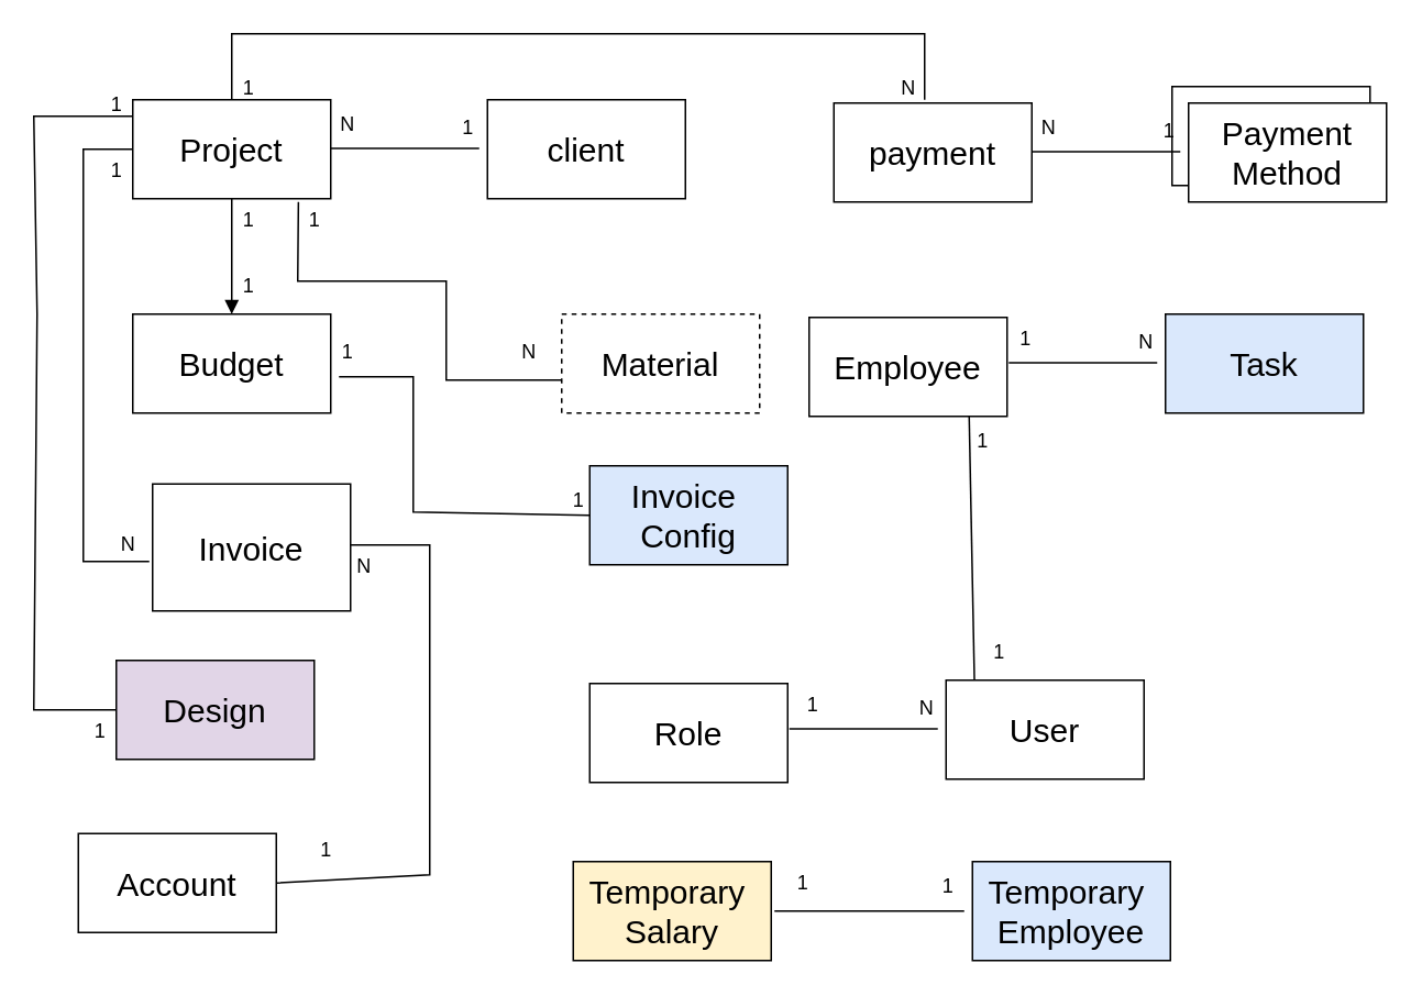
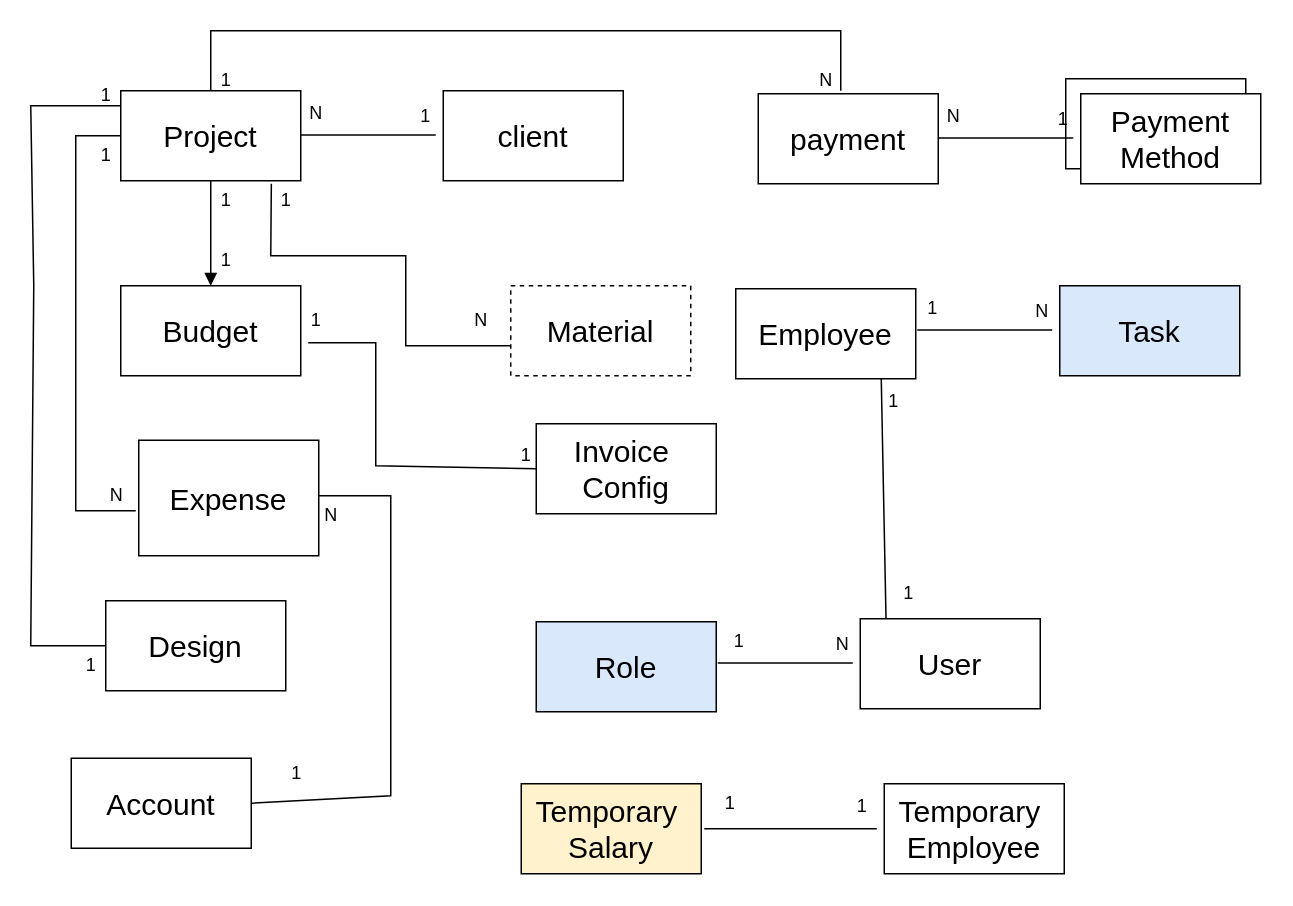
  <mxCell id="0" />
  <mxCell id="1" parent="0" />
  <mxCell id="2" value="&lt;font style=&quot;font-size: 20px;&quot;&gt;Payment&lt;/font&gt;&lt;div&gt;&lt;font style=&quot;font-size: 20px;&quot;&gt;Method&lt;/font&gt;&lt;/div&gt;" style="rounded=0;whiteSpace=wrap;html=1;" vertex="1" parent="1"><mxGeometry x="710" y="52" width="120" height="60" as="geometry" /></mxCell>
  <mxCell id="3" value="&lt;font style=&quot;font-size: 20px;&quot;&gt;Project&lt;/font&gt;" style="rounded=0;whiteSpace=wrap;html=1;" vertex="1" parent="1"><mxGeometry x="80" y="60" width="120" height="60" as="geometry" /></mxCell>
  <mxCell id="4" value="" style="endArrow=none;html=1;rounded=0;" edge="1" parent="1"><mxGeometry width="50" height="50" relative="1" as="geometry"><mxPoint x="200" y="89.5" as="sourcePoint" /><mxPoint x="290" y="89.5" as="targetPoint" /><Array as="points"><mxPoint x="240" y="89.5" /></Array></mxGeometry></mxCell>
  <mxCell id="5" value="&lt;font style=&quot;font-size: 20px;&quot;&gt;client&lt;/font&gt;" style="rounded=0;whiteSpace=wrap;html=1;" vertex="1" parent="1"><mxGeometry x="295" y="60" width="120" height="60" as="geometry" /></mxCell>
  <mxCell id="6" value="&lt;font style=&quot;font-size: 20px;&quot;&gt;Budget&lt;/font&gt;" style="rounded=0;whiteSpace=wrap;html=1;" vertex="1" parent="1"><mxGeometry x="80" y="190" width="120" height="60" as="geometry" /></mxCell>
  <mxCell id="7" value="" style="endArrow=block;html=1;rounded=0;exitX=0.5;exitY=1;exitDx=0;exitDy=0;entryX=0.5;entryY=0;entryDx=0;entryDy=0;" edge="1" parent="1" source="3" target="6"><mxGeometry width="50" height="50" relative="1" as="geometry"><mxPoint x="100" y="160" as="sourcePoint" /><mxPoint x="140" y="180" as="targetPoint" /><Array as="points"><mxPoint x="140" y="160" /></Array></mxGeometry></mxCell>
  <mxCell id="8" value="N" style="text;html=1;align=center;verticalAlign=middle;resizable=0;points=[];autosize=1;strokeColor=none;fillColor=none;" vertex="1" parent="1"><mxGeometry x="195" y="60" width="30" height="30" as="geometry" /></mxCell>
  <mxCell id="9" value="1" style="text;html=1;align=center;verticalAlign=middle;resizable=0;points=[];autosize=1;strokeColor=none;fillColor=none;" vertex="1" parent="1"><mxGeometry x="268" y="62" width="30" height="30" as="geometry" /></mxCell>
  <mxCell id="10" value="1" style="text;html=1;align=center;verticalAlign=middle;resizable=0;points=[];autosize=1;strokeColor=none;fillColor=none;rotation=0;" vertex="1" parent="1"><mxGeometry x="135" y="118" width="30" height="30" as="geometry" /></mxCell>
  <mxCell id="11" value="1" style="text;html=1;align=center;verticalAlign=middle;resizable=0;points=[];autosize=1;strokeColor=none;fillColor=none;" vertex="1" parent="1"><mxGeometry x="135" y="158" width="30" height="30" as="geometry" /></mxCell>
  <mxCell id="12" value="&lt;font style=&quot;font-size: 20px;&quot;&gt;payment&lt;/font&gt;" style="rounded=0;whiteSpace=wrap;html=1;" vertex="1" parent="1"><mxGeometry x="505" y="62" width="120" height="60" as="geometry" /></mxCell>
  <mxCell id="13" value="" style="endArrow=none;html=1;rounded=0;" edge="1" parent="1"><mxGeometry width="50" height="50" relative="1" as="geometry"><mxPoint x="625" y="91.5" as="sourcePoint" /><mxPoint x="715" y="91.5" as="targetPoint" /><Array as="points"><mxPoint x="665" y="91.5" /></Array></mxGeometry></mxCell>
  <mxCell id="14" value="&lt;font style=&quot;font-size: 20px;&quot;&gt;Payment&lt;/font&gt;&lt;div&gt;&lt;font style=&quot;font-size: 20px;&quot;&gt;Method&lt;/font&gt;&lt;/div&gt;" style="rounded=0;whiteSpace=wrap;html=1;" vertex="1" parent="1"><mxGeometry x="720" y="62" width="120" height="60" as="geometry" /></mxCell>
  <mxCell id="15" value="N" style="text;html=1;align=center;verticalAlign=middle;resizable=0;points=[];autosize=1;strokeColor=none;fillColor=none;" vertex="1" parent="1"><mxGeometry x="620" y="62" width="30" height="30" as="geometry" /></mxCell>
  <mxCell id="16" value="1" style="text;html=1;align=center;verticalAlign=middle;resizable=0;points=[];autosize=1;strokeColor=none;fillColor=none;" vertex="1" parent="1"><mxGeometry x="693" y="64" width="30" height="30" as="geometry" /></mxCell>
  <mxCell id="17" value="" style="endArrow=none;html=1;rounded=0;exitX=0.5;exitY=0;exitDx=0;exitDy=0;" edge="1" parent="1" source="3"><mxGeometry width="50" height="50" relative="1" as="geometry"><mxPoint x="135" y="50" as="sourcePoint" /><mxPoint x="560" y="60" as="targetPoint" /><Array as="points"><mxPoint x="140" y="20" /><mxPoint x="360" y="20" /><mxPoint x="470" y="20" /><mxPoint x="530" y="20" /><mxPoint x="560" y="20" /></Array></mxGeometry></mxCell>
  <mxCell id="18" value="&lt;font style=&quot;font-size: 20px;&quot;&gt;Employee&lt;/font&gt;" style="rounded=0;whiteSpace=wrap;html=1;" vertex="1" parent="1"><mxGeometry x="490" y="192" width="120" height="60" as="geometry" /></mxCell>
  <mxCell id="19" value="" style="endArrow=none;html=1;rounded=0;" edge="1" parent="1"><mxGeometry width="50" height="50" relative="1" as="geometry"><mxPoint x="611" y="219.5" as="sourcePoint" /><mxPoint x="701" y="219.5" as="targetPoint" /><Array as="points"><mxPoint x="651" y="219.5" /></Array></mxGeometry></mxCell>
  <mxCell id="20" value="&lt;font style=&quot;font-size: 20px;&quot;&gt;Task&lt;/font&gt;" style="rounded=0;whiteSpace=wrap;html=1;fillColor=#dae8fc;" vertex="1" parent="1"><mxGeometry x="706" y="190" width="120" height="60" as="geometry" /></mxCell>
  <mxCell id="21" value="1" style="text;html=1;align=center;verticalAlign=middle;resizable=0;points=[];autosize=1;strokeColor=none;fillColor=none;" vertex="1" parent="1"><mxGeometry x="606" y="190" width="30" height="30" as="geometry" /></mxCell>
  <mxCell id="22" value="N" style="text;html=1;align=center;verticalAlign=middle;resizable=0;points=[];autosize=1;strokeColor=none;fillColor=none;" vertex="1" parent="1"><mxGeometry x="679" y="192" width="30" height="30" as="geometry" /></mxCell>
  <mxCell id="23" value="1" style="text;html=1;align=center;verticalAlign=middle;resizable=0;points=[];autosize=1;strokeColor=none;fillColor=none;" vertex="1" parent="1"><mxGeometry x="135" y="38" width="30" height="30" as="geometry" /></mxCell>
  <mxCell id="24" value="N" style="text;html=1;align=center;verticalAlign=middle;resizable=0;points=[];autosize=1;strokeColor=none;fillColor=none;" vertex="1" parent="1"><mxGeometry x="535" y="38" width="30" height="30" as="geometry" /></mxCell>
  <mxCell id="25" value="&lt;font style=&quot;font-size: 20px;&quot;&gt;Material&lt;/font&gt;" style="rounded=0;whiteSpace=wrap;html=1;dashed=1;" vertex="1" parent="1"><mxGeometry x="340" y="190" width="120" height="60" as="geometry" /></mxCell>
  <mxCell id="26" value="" style="endArrow=none;html=1;rounded=0;entryX=0.92;entryY=1.033;entryDx=0;entryDy=0;entryPerimeter=0;exitX=0;exitY=0.667;exitDx=0;exitDy=0;exitPerimeter=0;" edge="1" parent="1" source="25"><mxGeometry width="50" height="50" relative="1" as="geometry"><mxPoint x="300" y="240" as="sourcePoint" /><mxPoint x="180.4" y="122" as="targetPoint" /><Array as="points"><mxPoint x="270" y="230" /><mxPoint x="270" y="170" /><mxPoint x="180" y="170.02" /></Array></mxGeometry></mxCell>
  <mxCell id="27" value="1" style="text;html=1;align=center;verticalAlign=middle;resizable=0;points=[];autosize=1;strokeColor=none;fillColor=none;" vertex="1" parent="1"><mxGeometry x="175" y="118" width="30" height="30" as="geometry" /></mxCell>
  <mxCell id="28" value="N" style="text;html=1;align=center;verticalAlign=middle;resizable=0;points=[];autosize=1;strokeColor=none;fillColor=none;" vertex="1" parent="1"><mxGeometry x="305" y="198" width="30" height="30" as="geometry" /></mxCell>
- <mxCell id="29" value="&lt;font style=&quot;font-size: 20px;&quot;&gt;Invoice&lt;/font&gt;" style="rounded=0;whiteSpace=wrap;html=1;" vertex="1" parent="1"><mxGeometry x="92" y="293" width="120" height="77" as="geometry" /></mxCell>
+ <mxCell id="29" value="&lt;font style=&quot;font-size: 20px;&quot;&gt;Expense&lt;/font&gt;" style="rounded=0;whiteSpace=wrap;html=1;" vertex="1" parent="1"><mxGeometry x="92" y="293" width="120" height="77" as="geometry" /></mxCell>
  <mxCell id="30" value="" style="endArrow=none;html=1;rounded=0;" edge="1" parent="1"><mxGeometry width="50" height="50" relative="1" as="geometry"><mxPoint x="90" y="340" as="sourcePoint" /><mxPoint x="80" y="90" as="targetPoint" /><Array as="points"><mxPoint x="70" y="340" /><mxPoint x="50" y="340" /><mxPoint x="50" y="220" /><mxPoint x="50" y="90" /></Array></mxGeometry></mxCell>
  <mxCell id="31" value="1" style="text;html=1;align=center;verticalAlign=middle;resizable=0;points=[];autosize=1;strokeColor=none;fillColor=none;" vertex="1" parent="1"><mxGeometry x="55" y="88" width="30" height="30" as="geometry" /></mxCell>
  <mxCell id="32" value="N" style="text;html=1;align=center;verticalAlign=middle;resizable=0;points=[];autosize=1;strokeColor=none;fillColor=none;" vertex="1" parent="1"><mxGeometry x="62" y="315" width="30" height="30" as="geometry" /></mxCell>
- <mxCell id="33" value="&lt;font style=&quot;font-size: 20px;&quot;&gt;Role&lt;/font&gt;" style="rounded=0;whiteSpace=wrap;html=1;" vertex="1" parent="1"><mxGeometry x="357" y="414" width="120" height="60" as="geometry" /></mxCell>
+ <mxCell id="33" value="&lt;font style=&quot;font-size: 20px;&quot;&gt;Role&lt;/font&gt;" style="rounded=0;whiteSpace=wrap;html=1;fillColor=#dae8fc;" vertex="1" parent="1"><mxGeometry x="357" y="414" width="120" height="60" as="geometry" /></mxCell>
  <mxCell id="34" value="" style="endArrow=none;html=1;rounded=0;" edge="1" parent="1"><mxGeometry width="50" height="50" relative="1" as="geometry"><mxPoint x="478" y="441.5" as="sourcePoint" /><mxPoint x="568" y="441.5" as="targetPoint" /><Array as="points"><mxPoint x="518" y="441.5" /></Array></mxGeometry></mxCell>
  <mxCell id="35" value="&lt;font style=&quot;font-size: 20px;&quot;&gt;User&lt;/font&gt;" style="rounded=0;whiteSpace=wrap;html=1;" vertex="1" parent="1"><mxGeometry x="573" y="412" width="120" height="60" as="geometry" /></mxCell>
  <mxCell id="36" value="1" style="text;html=1;align=center;verticalAlign=middle;resizable=0;points=[];autosize=1;strokeColor=none;fillColor=none;" vertex="1" parent="1"><mxGeometry x="477" y="412" width="30" height="30" as="geometry" /></mxCell>
  <mxCell id="37" value="N" style="text;html=1;align=center;verticalAlign=middle;resizable=0;points=[];autosize=1;strokeColor=none;fillColor=none;" vertex="1" parent="1"><mxGeometry x="546" y="414" width="30" height="30" as="geometry" /></mxCell>
  <mxCell id="38" value="" style="endArrow=none;html=1;rounded=0;entryX=0;entryY=0.167;entryDx=0;entryDy=0;entryPerimeter=0;" edge="1" parent="1" target="3"><mxGeometry width="50" height="50" relative="1" as="geometry"><mxPoint x="70" y="430" as="sourcePoint" /><mxPoint x="80" y="65" as="targetPoint" /><Array as="points"><mxPoint x="70" y="430" /><mxPoint x="20" y="430" /><mxPoint x="22" y="190" /><mxPoint x="20" y="70" /></Array></mxGeometry></mxCell>
- <mxCell id="39" value="&lt;font style=&quot;font-size: 20px;&quot;&gt;Design&lt;/font&gt;" style="rounded=0;whiteSpace=wrap;html=1;fillColor=#e1d5e7;" vertex="1" parent="1"><mxGeometry x="70" y="400" width="120" height="60" as="geometry" /></mxCell>
+ <mxCell id="39" value="&lt;font style=&quot;font-size: 20px;&quot;&gt;Design&lt;/font&gt;" style="rounded=0;whiteSpace=wrap;html=1;" vertex="1" parent="1"><mxGeometry x="70" y="400" width="120" height="60" as="geometry" /></mxCell>
  <mxCell id="40" value="&lt;font style=&quot;font-size: 20px;&quot;&gt;Temporary&amp;nbsp;&lt;/font&gt;&lt;div&gt;&lt;font style=&quot;font-size: 20px;&quot;&gt;Salary&lt;/font&gt;&lt;/div&gt;" style="rounded=0;whiteSpace=wrap;html=1;fillColor=#fff2cc;" vertex="1" parent="1"><mxGeometry x="347" y="522" width="120" height="60" as="geometry" /></mxCell>
- <mxCell id="41" value="&lt;font style=&quot;font-size: 20px;&quot;&gt;Temporary&amp;nbsp;&lt;/font&gt;&lt;div&gt;&lt;font style=&quot;font-size: 20px;&quot;&gt;Employee&lt;/font&gt;&lt;/div&gt;" style="rounded=0;whiteSpace=wrap;html=1;fillColor=#dae8fc;" vertex="1" parent="1"><mxGeometry x="589" y="522" width="120" height="60" as="geometry" /></mxCell>
+ <mxCell id="41" value="&lt;font style=&quot;font-size: 20px;&quot;&gt;Temporary&amp;nbsp;&lt;/font&gt;&lt;div&gt;&lt;font style=&quot;font-size: 20px;&quot;&gt;Employee&lt;/font&gt;&lt;/div&gt;" style="rounded=0;whiteSpace=wrap;html=1;" vertex="1" parent="1"><mxGeometry x="589" y="522" width="120" height="60" as="geometry" /></mxCell>
  <mxCell id="42" value="&lt;span style=&quot;font-size: 20px;&quot;&gt;Account&lt;/span&gt;" style="rounded=0;whiteSpace=wrap;html=1;" vertex="1" parent="1"><mxGeometry x="47" y="505" width="120" height="60" as="geometry" /></mxCell>
  <mxCell id="43" value="" style="endArrow=none;html=1;rounded=0;" edge="1" parent="1"><mxGeometry width="50" height="50" relative="1" as="geometry"><mxPoint x="469" y="552" as="sourcePoint" /><mxPoint x="584" y="552" as="targetPoint" /></mxGeometry></mxCell>
  <mxCell id="44" value="1" style="text;html=1;align=center;verticalAlign=middle;resizable=0;points=[];autosize=1;strokeColor=none;fillColor=none;" vertex="1" parent="1"><mxGeometry x="45" y="428" width="30" height="30" as="geometry" /></mxCell>
  <mxCell id="45" value="1" style="text;html=1;align=center;verticalAlign=middle;resizable=0;points=[];autosize=1;strokeColor=none;fillColor=none;" vertex="1" parent="1"><mxGeometry x="55" y="48" width="30" height="30" as="geometry" /></mxCell>
  <mxCell id="46" value="1" style="text;html=1;align=center;verticalAlign=middle;resizable=0;points=[];autosize=1;strokeColor=none;fillColor=none;" vertex="1" parent="1"><mxGeometry x="559" y="522" width="30" height="30" as="geometry" /></mxCell>
  <mxCell id="47" value="1" style="text;html=1;align=center;verticalAlign=middle;resizable=0;points=[];autosize=1;strokeColor=none;fillColor=none;" vertex="1" parent="1"><mxGeometry x="471" y="520" width="30" height="30" as="geometry" /></mxCell>
  <mxCell id="48" value="" style="endArrow=none;html=1;rounded=0;entryX=1;entryY=0.5;entryDx=0;entryDy=0;" edge="1" parent="1" target="42"><mxGeometry width="50" height="50" relative="1" as="geometry"><mxPoint x="212" y="330" as="sourcePoint" /><mxPoint x="280" y="540" as="targetPoint" /><Array as="points"><mxPoint x="260" y="330" /><mxPoint x="260" y="440" /><mxPoint x="260" y="530" /></Array></mxGeometry></mxCell>
  <mxCell id="49" value="N" style="text;html=1;align=center;verticalAlign=middle;resizable=0;points=[];autosize=1;strokeColor=none;fillColor=none;" vertex="1" parent="1"><mxGeometry x="205" y="328" width="30" height="30" as="geometry" /></mxCell>
  <mxCell id="50" value="1" style="text;html=1;align=center;verticalAlign=middle;resizable=0;points=[];autosize=1;strokeColor=none;fillColor=none;" vertex="1" parent="1"><mxGeometry x="182" y="500" width="30" height="30" as="geometry" /></mxCell>
  <mxCell id="51" value="" style="endArrow=none;html=1;rounded=0;exitX=0.75;exitY=1;exitDx=0;exitDy=0;entryX=0.006;entryY=1.067;entryDx=0;entryDy=0;entryPerimeter=0;" edge="1" parent="1" target="53"><mxGeometry width="50" height="50" relative="1" as="geometry"><mxPoint x="587" y="252" as="sourcePoint" /><mxPoint x="594" y="410" as="targetPoint" /><Array as="points" /></mxGeometry></mxCell>
  <mxCell id="52" value="1" style="text;html=1;align=center;verticalAlign=middle;resizable=0;points=[];autosize=1;strokeColor=none;fillColor=none;" vertex="1" parent="1"><mxGeometry x="580" y="252" width="30" height="30" as="geometry" /></mxCell>
  <mxCell id="53" value="1" style="text;html=1;align=center;verticalAlign=middle;resizable=0;points=[];autosize=1;strokeColor=none;fillColor=none;" vertex="1" parent="1"><mxGeometry x="590" y="380" width="30" height="30" as="geometry" /></mxCell>
- <mxCell id="54" value="&lt;span style=&quot;font-size: 20px;&quot;&gt;Invoice&amp;nbsp;&lt;/span&gt;&lt;div&gt;&lt;span style=&quot;font-size: 20px;&quot;&gt;Config&lt;/span&gt;&lt;/div&gt;" style="rounded=0;whiteSpace=wrap;html=1;fillColor=#dae8fc;" vertex="1" parent="1"><mxGeometry x="357" y="282" width="120" height="60" as="geometry" /></mxCell>
+ <mxCell id="54" value="&lt;span style=&quot;font-size: 20px;&quot;&gt;Invoice&amp;nbsp;&lt;/span&gt;&lt;div&gt;&lt;span style=&quot;font-size: 20px;&quot;&gt;Config&lt;/span&gt;&lt;/div&gt;" style="rounded=0;whiteSpace=wrap;html=1;" vertex="1" parent="1"><mxGeometry x="357" y="282" width="120" height="60" as="geometry" /></mxCell>
  <mxCell id="55" value="" style="endArrow=none;html=1;rounded=0;exitX=0.75;exitY=1;exitDx=0;exitDy=0;entryX=0;entryY=0.5;entryDx=0;entryDy=0;" edge="1" parent="1" target="54"><mxGeometry width="50" height="50" relative="1" as="geometry"><mxPoint x="205" y="228" as="sourcePoint" /><mxPoint x="270" y="290" as="targetPoint" /><Array as="points"><mxPoint x="250" y="228" /><mxPoint x="250" y="310" /></Array></mxGeometry></mxCell>
  <mxCell id="56" value="1" style="text;html=1;align=center;verticalAlign=middle;resizable=0;points=[];autosize=1;strokeColor=none;fillColor=none;" vertex="1" parent="1"><mxGeometry x="195" y="198" width="30" height="30" as="geometry" /></mxCell>
  <mxCell id="57" value="1" style="text;html=1;align=center;verticalAlign=middle;resizable=0;points=[];autosize=1;strokeColor=none;fillColor=none;" vertex="1" parent="1"><mxGeometry x="335" y="288" width="30" height="30" as="geometry" /></mxCell>
